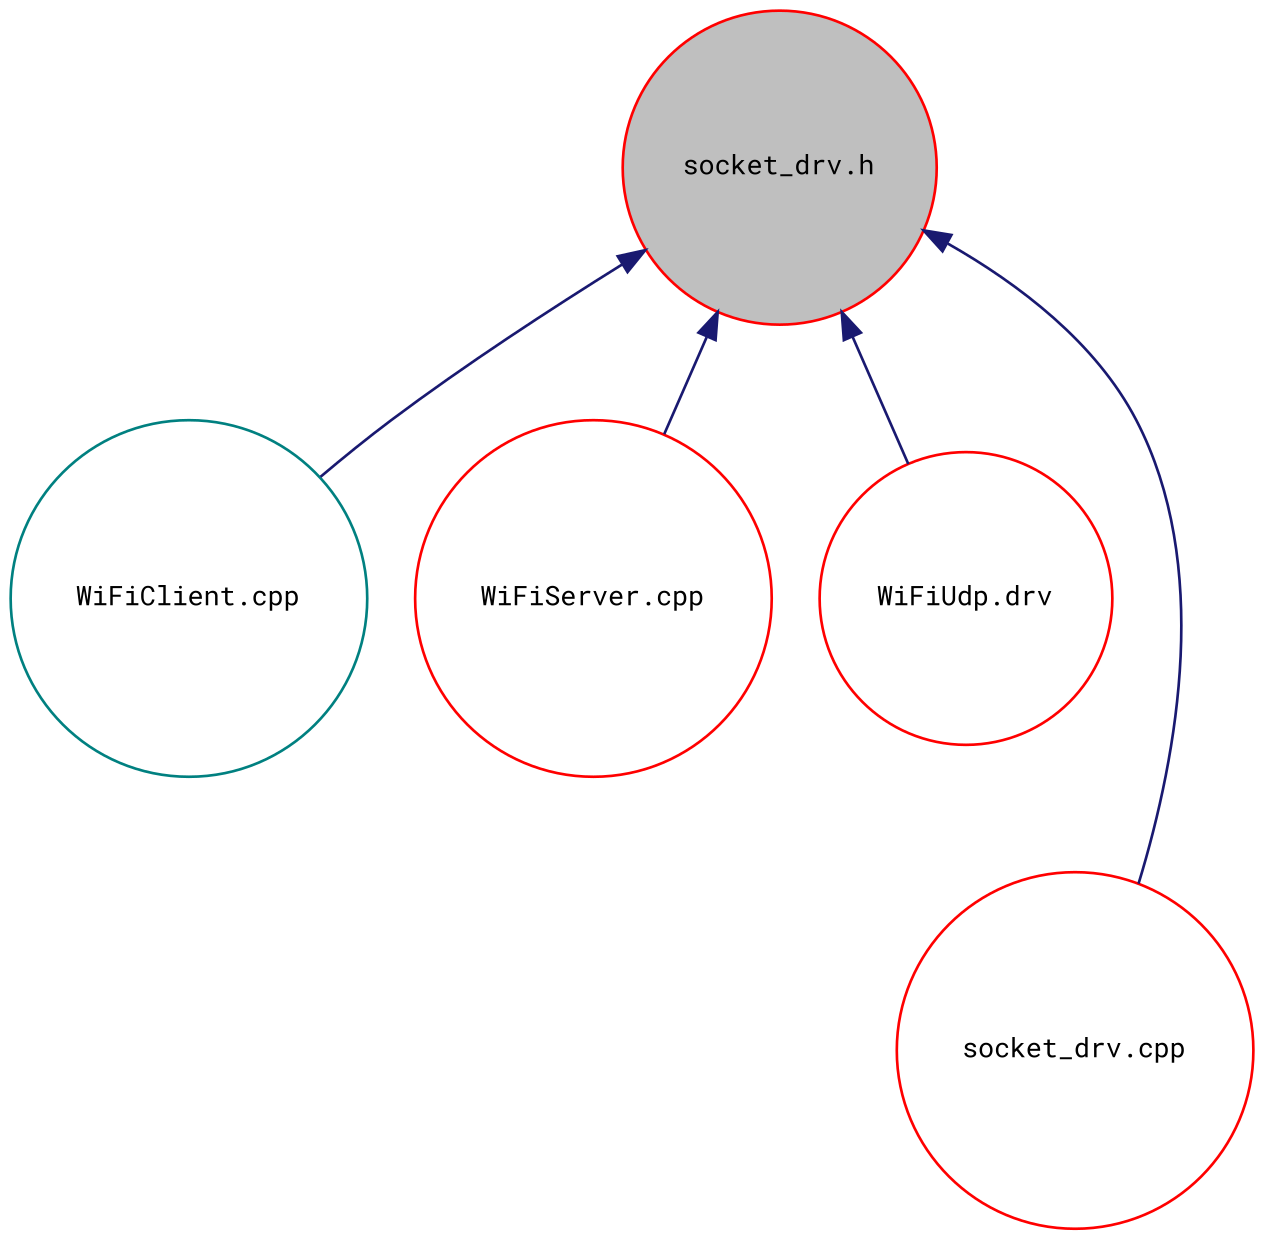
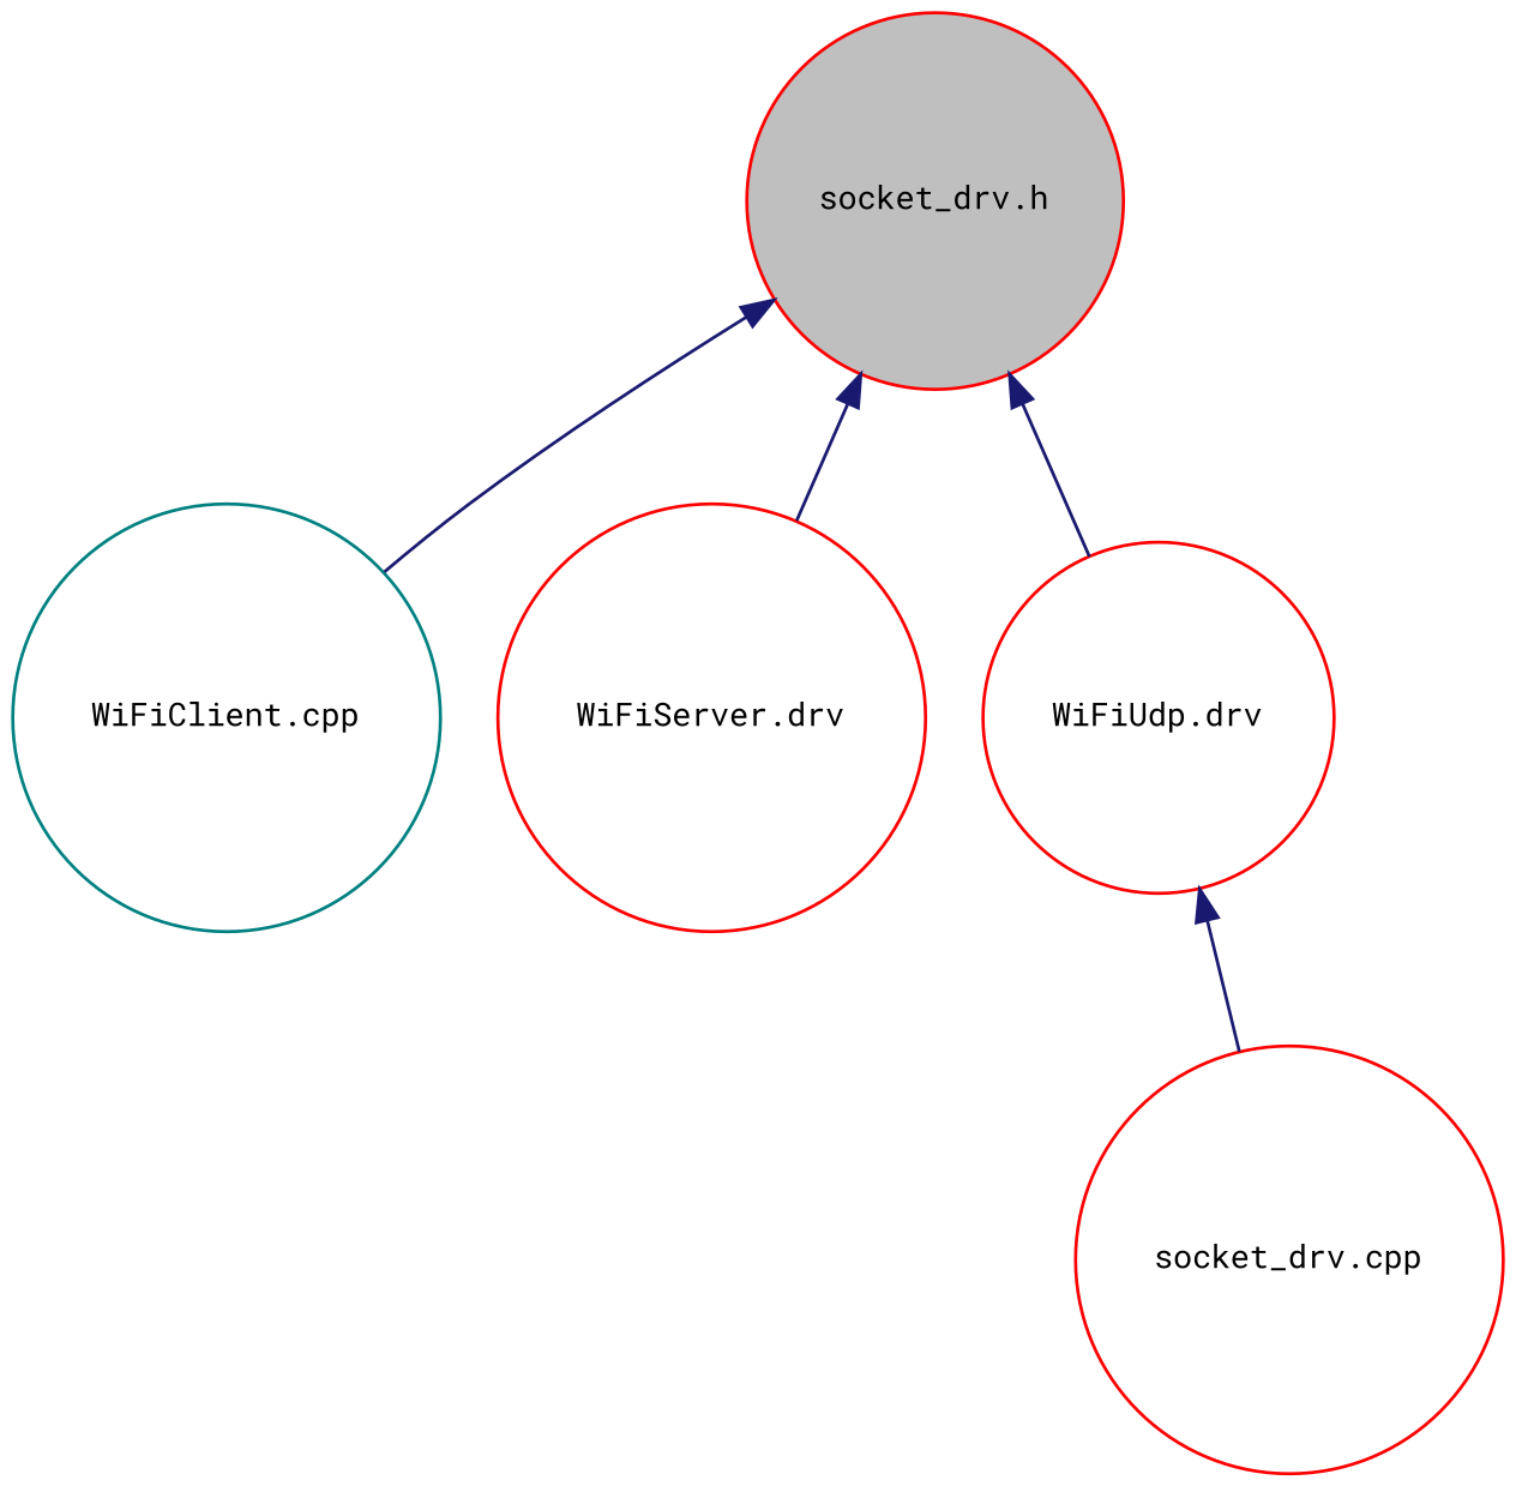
  digraph {
    fontname="Roboto Mono"
    node [color=red fillcolor=white fontname="Roboto Mono" fontsize=10 shape=circle style=filled]
    edge [color=midnightblue dir=back fontname="Roboto Mono" fontsize=10 labelfontname=Helvetica labelfontsize=10 style=solid]
    n1 [fillcolor=grey75 fontcolor=black height=0.2 label="socket_drv.h" width=0.4]
    n2 [color=teal height=0.2 label="WiFiClient.cpp" width=0.4]
-   n3 [height=0.2 label="WiFiServer.cpp" width=0.4]
+   n3 [height=0.2 label="WiFiServer.drv" width=0.4]
    n4 [height=0.2 label="WiFiUdp.drv" width=0.4]
    n5 [height=0.2 label="socket_drv.cpp" width=0.4]
    n1 -> n2
    n1 -> n3
    n1 -> n4
-   n1 -> n5
+   n4 -> n5
  }
